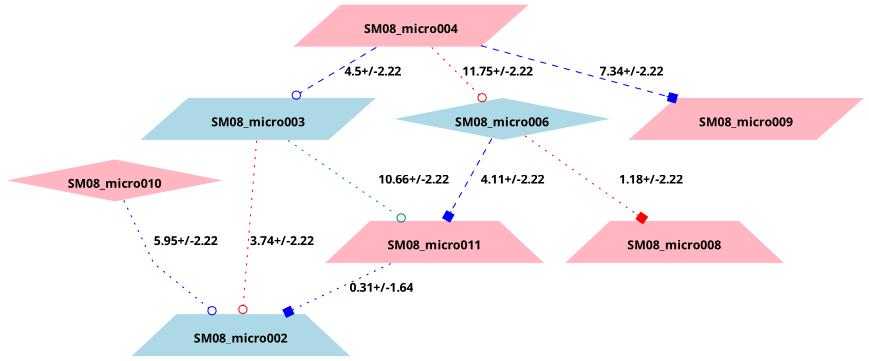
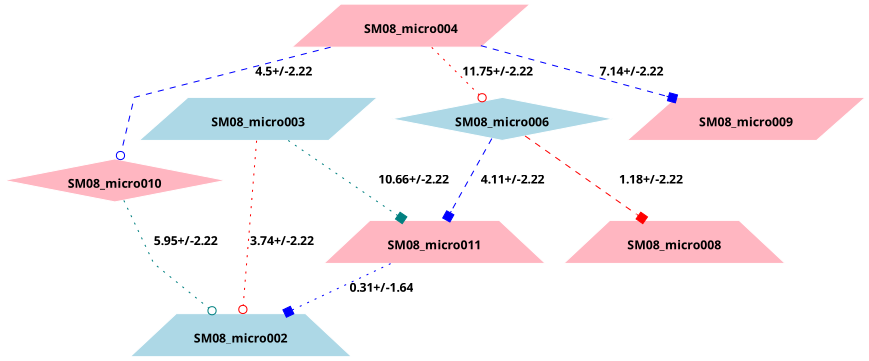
  strict digraph {
    fontname="sans bold"
    splines=polyline
    node [charge=0 color="#ffffff:#333333" fillcolor=lightpink fontcolor=black fontname="sans bold" fontsize=12 labelloc=b penwidth=1 shape=trapezium style="radial,filled"]
    edge [SEM=2.22 arrowhead=box color=blue fontname="sans bold" fontsize=12 splines=polyline style=dotted]
    SM08_micro008 [height=0.5 width=0.79843]
    SM08_micro010 [height=0.5 shape=diamond width=0.79843]
    SM08_micro011 [height=0.5 width=0.79843]
    SM08_micro002 [charge=1 color="#ffffff:#92c5de" fillcolor=lightblue height=0.5 width=0.79843]
    SM08_micro004 [charge=-2 color="#ffffff:#d6604d" height=0.5 shape=parallelogram width=0.79843]
    SM08_micro003 [charge=-1 color="#ffffff:#f4a582" fillcolor=lightblue height=0.5 shape=parallelogram width=0.79843]
    SM08_micro006 [charge=-1 color="#ffffff:#f4a582" fillcolor=lightblue height=0.5 shape=diamond width=0.79843]
    SM08_micro009 [charge=-1 color="#ffffff:#f4a582" height=0.5 shape=parallelogram width=0.79843]
    subgraph sub_1 {
      label="Neutral charge"
      SM08_micro008
      SM08_micro010
      SM08_micro011
    }
    subgraph sub_2 {
      label="+1 charge"
      SM08_micro002
    }
    subgraph sub_3 {
      label="-2 charge"
      SM08_micro004
    }
    subgraph sub_4 {
      label="-1 charge"
      SM08_micro003
      SM08_micro006
      SM08_micro009
    }
-   SM08_micro010 -> SM08_micro002 [arrowhead=odot label="5.95+/-2.22" pKa=5.95]
+   SM08_micro010 -> SM08_micro002 [arrowhead=odot color=teal label="5.95+/-2.22" pKa=5.95]
    SM08_micro011 -> SM08_micro002 [SEM=1.64 label="0.31+/-1.64" pKa=0.31]
-   SM08_micro004 -> SM08_micro003 [arrowhead=odot label="4.5+/-2.22" pKa=4.5 style=dashed]
+   SM08_micro004 -> SM08_micro010 [arrowhead=odot label="4.5+/-2.22" pKa=4.5 style=dashed]
    SM08_micro004 -> SM08_micro006 [arrowhead=odot color=red label="11.75+/-2.22" pKa=11.75]
-   SM08_micro004 -> SM08_micro009 [label="7.34+/-2.22" pKa=7.34 style=dashed]
-   SM08_micro003 -> SM08_micro011 [arrowhead=odot color=teal label="10.66+/-2.22" pKa=10.66]
+   SM08_micro004 -> SM08_micro009 [label="7.14+/-2.22" pKa=7.34 style=dashed]
+   SM08_micro003 -> SM08_micro011 [color=teal label="10.66+/-2.22" pKa=10.66]
    SM08_micro003 -> SM08_micro002 [arrowhead=odot color=red label="3.74+/-2.22" pKa=3.74]
-   SM08_micro006 -> SM08_micro008 [color=red label="1.18+/-2.22" pKa=1.18]
+   SM08_micro006 -> SM08_micro008 [color=red label="1.18+/-2.22" pKa=1.18 style=dashed]
    SM08_micro006 -> SM08_micro011 [label="4.11+/-2.22" pKa=4.11 style=dashed]
  }
